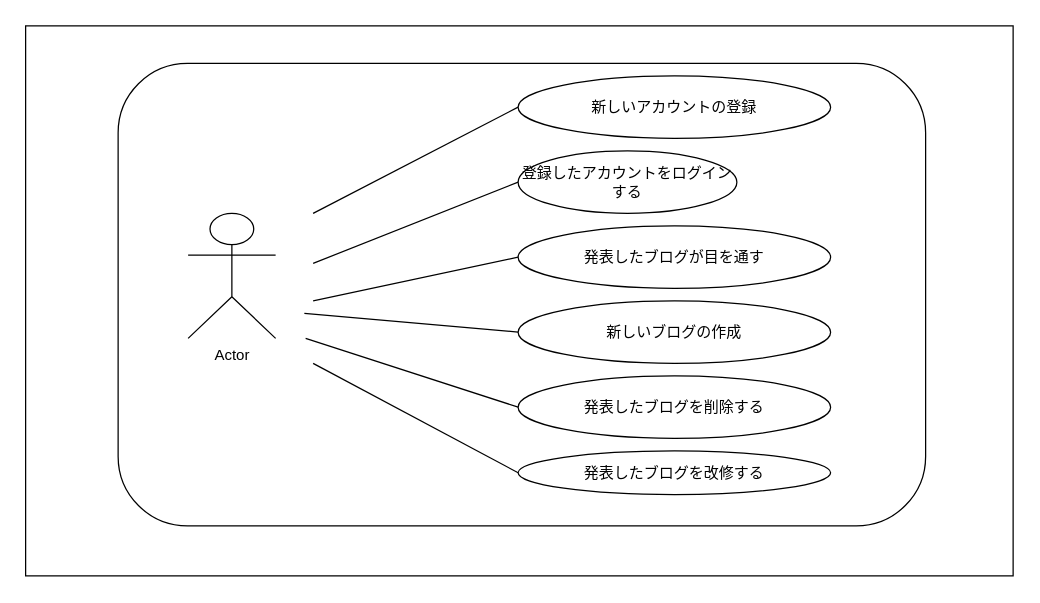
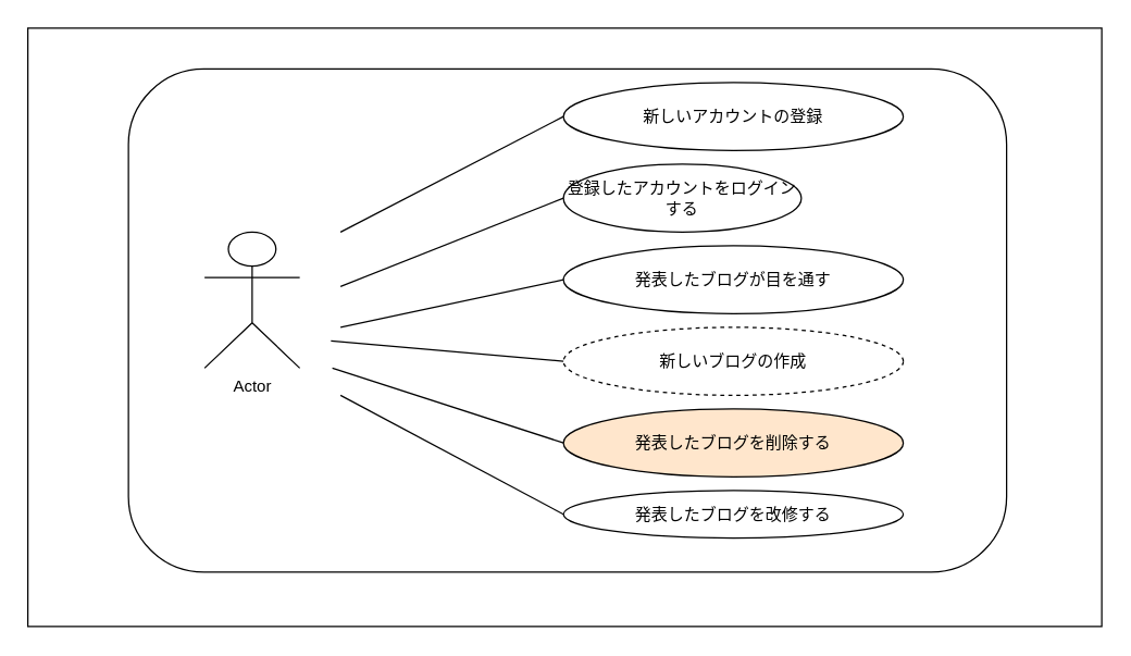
  <mxCell id="0" />
  <mxCell id="1" parent="0" />
  <mxCell id="2" value="" style="rounded=0;whiteSpace=wrap;html=1;" vertex="1" parent="1"><mxGeometry x="20" y="20" width="790" height="440" as="geometry" /></mxCell>
  <mxCell id="3" value="" style="rounded=1;whiteSpace=wrap;html=1;" vertex="1" parent="1"><mxGeometry x="94" y="50" width="646" height="370" as="geometry" /></mxCell>
  <mxCell id="4" value="Actor" style="shape=umlActor;verticalLabelPosition=bottom;verticalAlign=top;html=1;outlineConnect=0;" vertex="1" parent="1"><mxGeometry x="150" y="170" width="70" height="100" as="geometry" /></mxCell>
  <mxCell id="5" value="" style="endArrow=none;html=1;entryX=0;entryY=0.5;entryDx=0;entryDy=0;" edge="1" parent="1" target="9"><mxGeometry width="50" height="50" relative="1" as="geometry"><mxPoint x="250" y="170" as="sourcePoint" /><mxPoint x="414" y="95" as="targetPoint" /></mxGeometry></mxCell>
  <mxCell id="6" value="" style="endArrow=none;html=1;entryX=0;entryY=0.5;entryDx=0;entryDy=0;" edge="1" parent="1" target="10"><mxGeometry width="50" height="50" relative="1" as="geometry"><mxPoint x="250" y="210" as="sourcePoint" /><mxPoint x="400" y="160" as="targetPoint" /></mxGeometry></mxCell>
  <mxCell id="7" value="" style="endArrow=none;html=1;entryX=0;entryY=0.5;entryDx=0;entryDy=0;" edge="1" parent="1" target="11"><mxGeometry width="50" height="50" relative="1" as="geometry"><mxPoint x="250" y="240" as="sourcePoint" /><mxPoint x="414" y="250" as="targetPoint" /></mxGeometry></mxCell>
  <mxCell id="8" value="" style="endArrow=none;html=1;entryX=0;entryY=0.5;entryDx=0;entryDy=0;" edge="1" parent="1" target="12"><mxGeometry width="50" height="50" relative="1" as="geometry"><mxPoint x="250" y="290" as="sourcePoint" /><mxPoint x="420" y="320" as="targetPoint" /></mxGeometry></mxCell>
  <mxCell id="9" value="新しいアカウントの登録" style="ellipse;whiteSpace=wrap;html=1;" vertex="1" parent="1"><mxGeometry x="414" y="60" width="250" height="50" as="geometry" /></mxCell>
  <mxCell id="10" value="登録したアカウントをログインする" style="ellipse;whiteSpace=wrap;html=1;" vertex="1" parent="1"><mxGeometry x="414" y="120" width="175" height="50" as="geometry" /></mxCell>
  <mxCell id="11" value="発表したブログが目を通す" style="ellipse;whiteSpace=wrap;html=1;" vertex="1" parent="1"><mxGeometry x="414" y="180" width="250" height="50" as="geometry" /></mxCell>
  <mxCell id="12" value="発表したブログを改修する" style="ellipse;whiteSpace=wrap;html=1;" vertex="1" parent="1"><mxGeometry x="414" y="360" width="250" height="35" as="geometry" /></mxCell>
- <mxCell id="13" value="新しいブログの作成" style="ellipse;whiteSpace=wrap;html=1;" vertex="1" parent="1"><mxGeometry x="414" y="240" width="250" height="50" as="geometry" /></mxCell>
- <mxCell id="14" value="発表したブログを削除する" style="ellipse;whiteSpace=wrap;html=1;" vertex="1" parent="1"><mxGeometry x="414" y="300" width="250" height="50" as="geometry" /></mxCell>
+ <mxCell id="13" value="新しいブログの作成" style="ellipse;whiteSpace=wrap;html=1;dashed=1;" vertex="1" parent="1"><mxGeometry x="414" y="240" width="250" height="50" as="geometry" /></mxCell>
+ <mxCell id="14" value="発表したブログを削除する" style="ellipse;whiteSpace=wrap;html=1;fillColor=#ffe6cc;" vertex="1" parent="1"><mxGeometry x="414" y="300" width="250" height="50" as="geometry" /></mxCell>
  <mxCell id="15" value="" style="endArrow=none;html=1;entryX=0;entryY=0.5;entryDx=0;entryDy=0;" edge="1" parent="1" target="14"><mxGeometry width="50" height="50" relative="1" as="geometry"><mxPoint x="244" y="270" as="sourcePoint" /><mxPoint x="414" y="320" as="targetPoint" /></mxGeometry></mxCell>
  <mxCell id="16" value="" style="endArrow=none;html=1;entryX=0;entryY=0.5;entryDx=0;entryDy=0;" edge="1" parent="1" target="13"><mxGeometry width="50" height="50" relative="1" as="geometry"><mxPoint x="243" y="250" as="sourcePoint" /><mxPoint x="414" y="260" as="targetPoint" /></mxGeometry></mxCell>
